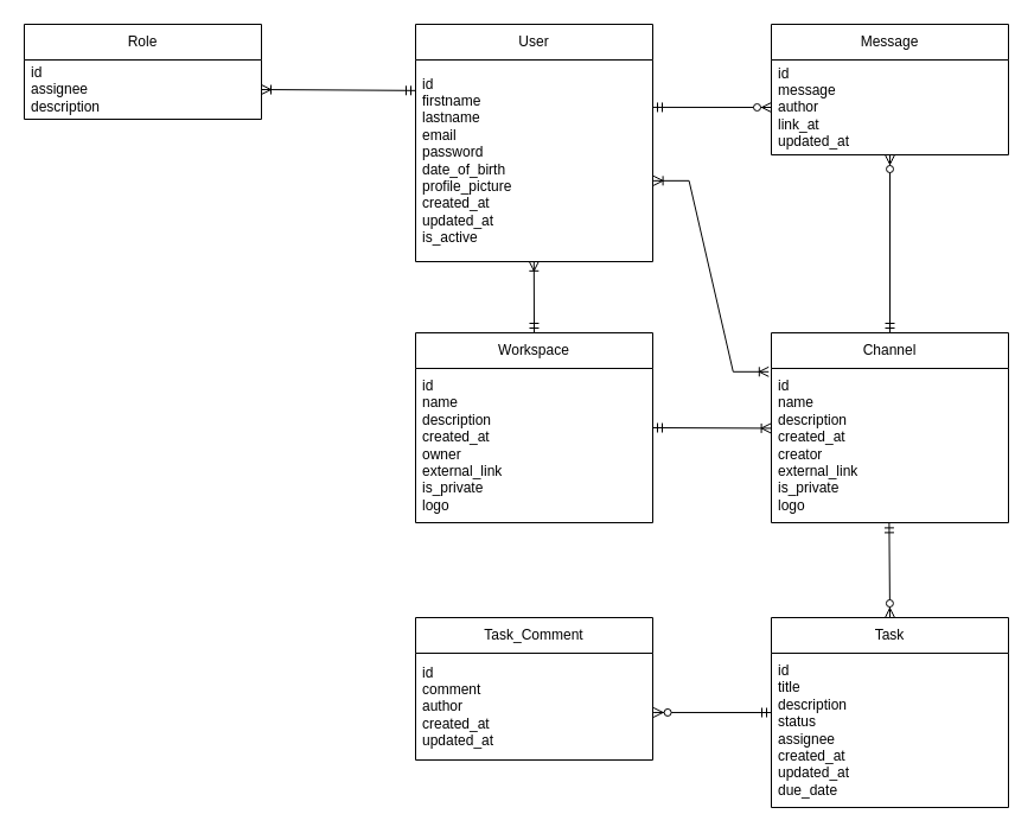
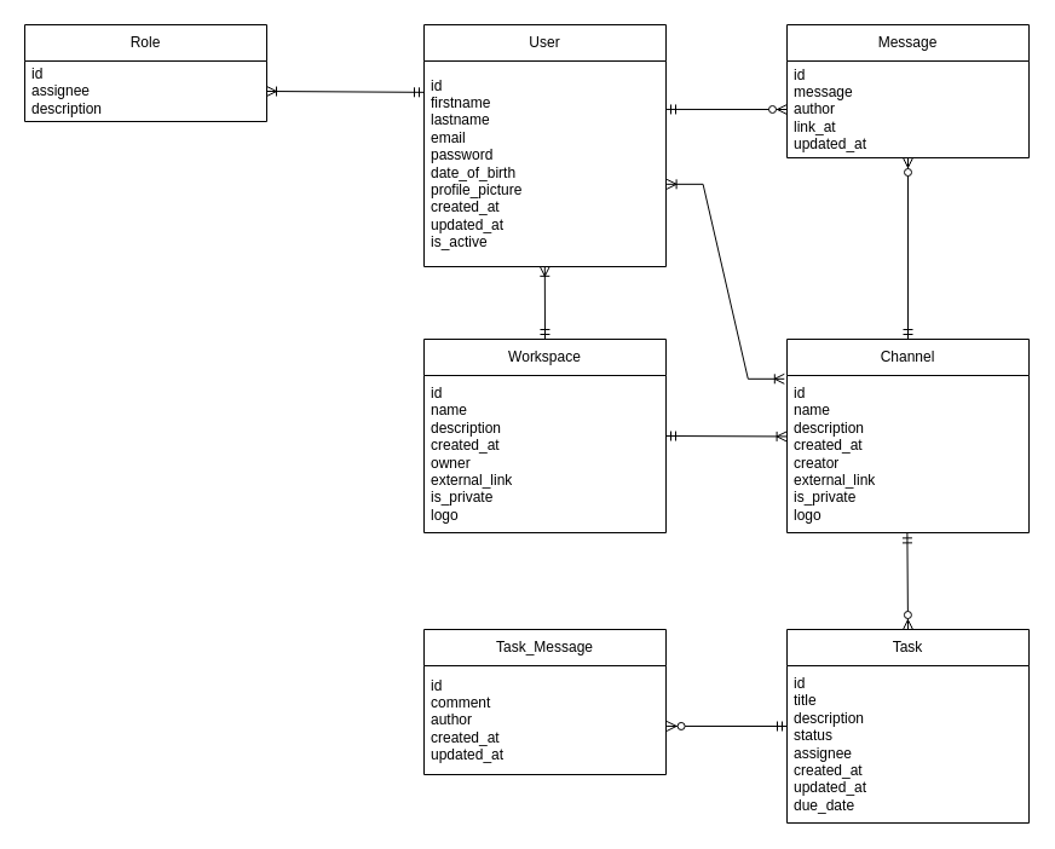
  <mxCell id="0" />
  <mxCell id="1" parent="0" />
  <mxCell id="2" value="" style="group" vertex="1" connectable="0" parent="1"><mxGeometry x="20" y="20" width="830" height="660" as="geometry" /></mxCell>
  <mxCell id="3" value="Workspace" style="swimlane;fontStyle=0;childLayout=stackLayout;horizontal=1;startSize=30;horizontalStack=0;resizeParent=1;resizeParentMax=0;resizeLast=0;collapsible=1;marginBottom=0;whiteSpace=wrap;html=1;" vertex="1" parent="2"><mxGeometry x="330" y="260" width="200" height="160" as="geometry" /></mxCell>
  <mxCell id="4" value="id&lt;br/&gt;name&lt;br/&gt;description&lt;br/&gt;created_at&lt;br/&gt;owner&lt;br/&gt;external_link&lt;br/&gt;is_private&lt;br/&gt;logo" style="text;strokeColor=none;fillColor=none;align=left;verticalAlign=middle;spacingLeft=4;spacingRight=4;overflow=hidden;points=[[0,0.5],[1,0.5]];portConstraint=eastwest;rotatable=0;whiteSpace=wrap;html=1;" vertex="1" parent="3"><mxGeometry y="30" width="200" height="130" as="geometry" /></mxCell>
  <mxCell id="5" value="Channel" style="swimlane;fontStyle=0;childLayout=stackLayout;horizontal=1;startSize=30;horizontalStack=0;resizeParent=1;resizeParentMax=0;resizeLast=0;collapsible=1;marginBottom=0;whiteSpace=wrap;html=1;" vertex="1" parent="2"><mxGeometry x="630" y="260" width="200" height="160" as="geometry" /></mxCell>
  <mxCell id="6" value="id&lt;br/&gt;name&lt;br/&gt;description&lt;br/&gt;created_at&lt;br/&gt;creator&lt;br/&gt;external_link&lt;br/&gt;is_private&lt;br/&gt;logo" style="text;strokeColor=none;fillColor=none;align=left;verticalAlign=middle;spacingLeft=4;spacingRight=4;overflow=hidden;points=[[0,0.5],[1,0.5]];portConstraint=eastwest;rotatable=0;whiteSpace=wrap;html=1;" vertex="1" parent="5"><mxGeometry y="30" width="200" height="130" as="geometry" /></mxCell>
  <mxCell id="7" value="User" style="swimlane;fontStyle=0;childLayout=stackLayout;horizontal=1;startSize=30;horizontalStack=0;resizeParent=1;resizeParentMax=0;resizeLast=0;collapsible=1;marginBottom=0;whiteSpace=wrap;html=1;" vertex="1" parent="2"><mxGeometry x="330" width="200" height="200" as="geometry" /></mxCell>
  <mxCell id="8" value="id&lt;br/&gt;firstname&lt;br/&gt;lastname&lt;br/&gt;email&lt;br/&gt;password&lt;br/&gt;date_of_birth&lt;br/&gt;profile_picture&lt;br/&gt;created_at&lt;br/&gt;updated_at&lt;br/&gt;is_active" style="text;strokeColor=none;fillColor=none;align=left;verticalAlign=middle;spacingLeft=4;spacingRight=4;overflow=hidden;points=[[0,0.5],[1,0.5]];portConstraint=eastwest;rotatable=0;whiteSpace=wrap;html=1;" vertex="1" parent="7"><mxGeometry y="30" width="200" height="170" as="geometry" /></mxCell>
  <mxCell id="9" value="Role" style="swimlane;fontStyle=0;childLayout=stackLayout;horizontal=1;startSize=30;horizontalStack=0;resizeParent=1;resizeParentMax=0;resizeLast=0;collapsible=1;marginBottom=0;whiteSpace=wrap;html=1;" vertex="1" parent="2"><mxGeometry width="200" height="80" as="geometry" /></mxCell>
  <mxCell id="10" value="id&lt;br/&gt;assignee&lt;br/&gt;description" style="text;strokeColor=none;fillColor=none;align=left;verticalAlign=middle;spacingLeft=4;spacingRight=4;overflow=hidden;points=[[0,0.5],[1,0.5]];portConstraint=eastwest;rotatable=0;whiteSpace=wrap;html=1;" vertex="1" parent="9"><mxGeometry y="30" width="200" height="50" as="geometry" /></mxCell>
  <mxCell id="11" value="Message" style="swimlane;fontStyle=0;childLayout=stackLayout;horizontal=1;startSize=30;horizontalStack=0;resizeParent=1;resizeParentMax=0;resizeLast=0;collapsible=1;marginBottom=0;whiteSpace=wrap;html=1;" vertex="1" parent="2"><mxGeometry x="630" width="200" height="110" as="geometry" /></mxCell>
  <mxCell id="12" value="id&lt;br/&gt;message&lt;br/&gt;author&lt;br/&gt;link_at&lt;br/&gt;updated_at" style="text;strokeColor=none;fillColor=none;align=left;verticalAlign=middle;spacingLeft=4;spacingRight=4;overflow=hidden;points=[[0,0.5],[1,0.5]];portConstraint=eastwest;rotatable=0;whiteSpace=wrap;html=1;" vertex="1" parent="11"><mxGeometry y="30" width="200" height="80" as="geometry" /></mxCell>
  <mxCell id="13" value="Task" style="swimlane;fontStyle=0;childLayout=stackLayout;horizontal=1;startSize=30;horizontalStack=0;resizeParent=1;resizeParentMax=0;resizeLast=0;collapsible=1;marginBottom=0;whiteSpace=wrap;html=1;" vertex="1" parent="2"><mxGeometry x="630" y="500" width="200" height="160" as="geometry" /></mxCell>
  <mxCell id="14" value="id&lt;br/&gt;title&lt;br/&gt;description&lt;br/&gt;status&lt;br/&gt;assignee&lt;br/&gt;created_at&lt;br/&gt;updated_at&lt;br/&gt;due_date" style="text;strokeColor=none;fillColor=none;align=left;verticalAlign=middle;spacingLeft=4;spacingRight=4;overflow=hidden;points=[[0,0.5],[1,0.5]];portConstraint=eastwest;rotatable=0;whiteSpace=wrap;html=1;" vertex="1" parent="13"><mxGeometry y="30" width="200" height="130" as="geometry" /></mxCell>
- <mxCell id="15" value="Task_Comment" style="swimlane;fontStyle=0;childLayout=stackLayout;horizontal=1;startSize=30;horizontalStack=0;resizeParent=1;resizeParentMax=0;resizeLast=0;collapsible=1;marginBottom=0;whiteSpace=wrap;html=1;" vertex="1" parent="2"><mxGeometry x="330" y="500" width="200" height="120" as="geometry" /></mxCell>
+ <mxCell id="15" value="Task_Message" style="swimlane;fontStyle=0;childLayout=stackLayout;horizontal=1;startSize=30;horizontalStack=0;resizeParent=1;resizeParentMax=0;resizeLast=0;collapsible=1;marginBottom=0;whiteSpace=wrap;html=1;" vertex="1" parent="2"><mxGeometry x="330" y="500" width="200" height="120" as="geometry" /></mxCell>
  <mxCell id="16" value="id&lt;br/&gt;comment&lt;br/&gt;author&lt;br/&gt;created_at&lt;br/&gt;updated_at" style="text;strokeColor=none;fillColor=none;align=left;verticalAlign=middle;spacingLeft=4;spacingRight=4;overflow=hidden;points=[[0,0.5],[1,0.5]];portConstraint=eastwest;rotatable=0;whiteSpace=wrap;html=1;" vertex="1" parent="15"><mxGeometry y="30" width="200" height="90" as="geometry" /></mxCell>
  <mxCell id="17" value="" style="fontSize=12;html=1;endArrow=ERoneToMany;startArrow=ERmandOne;rounded=0;entryX=0.504;entryY=0.999;entryDx=0;entryDy=0;entryPerimeter=0;" edge="1" parent="2"><mxGeometry width="100" height="100" relative="1" as="geometry"><mxPoint x="430" y="260" as="sourcePoint" /><mxPoint x="429.8" y="199.83" as="targetPoint" /></mxGeometry></mxCell>
  <mxCell id="18" value="" style="fontSize=12;html=1;endArrow=ERoneToMany;startArrow=ERmandOne;rounded=0;entryX=-0.002;entryY=0.388;entryDx=0;entryDy=0;entryPerimeter=0;" edge="1" parent="2" target="6"><mxGeometry width="100" height="100" relative="1" as="geometry"><mxPoint x="530" y="340" as="sourcePoint" /><mxPoint x="439.8" y="209.83" as="targetPoint" /></mxGeometry></mxCell>
  <mxCell id="19" value="" style="fontSize=12;html=1;endArrow=ERoneToMany;startArrow=ERmandOne;rounded=0;entryX=1;entryY=0.5;entryDx=0;entryDy=0;exitX=0;exitY=0.152;exitDx=0;exitDy=0;exitPerimeter=0;" edge="1" parent="2" source="8" target="10"><mxGeometry width="100" height="100" relative="1" as="geometry"><mxPoint x="260.2" y="100.17" as="sourcePoint" /><mxPoint x="260.0" y="40.0" as="targetPoint" /></mxGeometry></mxCell>
  <mxCell id="20" value="" style="fontSize=12;html=1;endArrow=ERzeroToMany;startArrow=ERmandOne;rounded=0;exitX=0.497;exitY=1.003;exitDx=0;exitDy=0;exitPerimeter=0;entryX=0.5;entryY=0;entryDx=0;entryDy=0;" edge="1" parent="2" source="6" target="13"><mxGeometry width="100" height="100" relative="1" as="geometry"><mxPoint x="580" y="540" as="sourcePoint" /><mxPoint x="680" y="440" as="targetPoint" /></mxGeometry></mxCell>
  <mxCell id="21" value="" style="fontSize=12;html=1;endArrow=ERzeroToMany;startArrow=ERmandOne;rounded=0;" edge="1" parent="2"><mxGeometry width="100" height="100" relative="1" as="geometry"><mxPoint x="730" y="260" as="sourcePoint" /><mxPoint x="730" y="110" as="targetPoint" /></mxGeometry></mxCell>
  <mxCell id="22" value="" style="fontSize=12;html=1;endArrow=ERzeroToMany;startArrow=ERmandOne;rounded=0;entryX=0;entryY=0.5;entryDx=0;entryDy=0;exitX=1;exitY=0.235;exitDx=0;exitDy=0;exitPerimeter=0;" edge="1" parent="2" source="8" target="12"><mxGeometry width="100" height="100" relative="1" as="geometry"><mxPoint x="740" y="270" as="sourcePoint" /><mxPoint x="740" y="120" as="targetPoint" /></mxGeometry></mxCell>
  <mxCell id="23" value="" style="edgeStyle=entityRelationEdgeStyle;fontSize=12;html=1;endArrow=ERoneToMany;startArrow=ERoneToMany;rounded=0;exitX=1.003;exitY=0.599;exitDx=0;exitDy=0;exitPerimeter=0;entryX=-0.011;entryY=0.205;entryDx=0;entryDy=0;entryPerimeter=0;" edge="1" parent="2" source="8" target="5"><mxGeometry width="100" height="100" relative="1" as="geometry"><mxPoint x="540" y="240" as="sourcePoint" /><mxPoint x="640" y="140" as="targetPoint" /></mxGeometry></mxCell>
  <mxCell id="24" value="" style="fontSize=12;html=1;endArrow=ERzeroToMany;startArrow=ERmandOne;rounded=0;entryX=1.003;entryY=0.544;entryDx=0;entryDy=0;entryPerimeter=0;" edge="1" parent="2"><mxGeometry width="100" height="100" relative="1" as="geometry"><mxPoint x="630" y="580" as="sourcePoint" /><mxPoint x="530.6" y="579.96" as="targetPoint" /></mxGeometry></mxCell>
